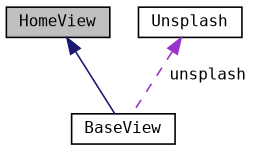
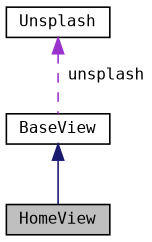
  digraph {
    fontname="DejaVu Sans Mono"
    node [color=black fillcolor=white fontname="DejaVu Sans Mono" fontsize=10 shape=record style=filled]
    edge [dir=back fontname="DejaVu Sans Mono" fontsize=10 labelfontname=Helvetica labelfontsize=10]
    n1 [fillcolor=grey75 fontcolor=black height=0.2 label=HomeView width=0.4]
    n2 [height=0.2 label=BaseView width=0.4]
    n3 [height=0.2 label=Unsplash width=0.4]
-   n1 -> n2 [color=midnightblue style=solid]
+   n2 -> n1 [color=midnightblue style=solid]
    n3 -> n2 [color=darkorchid3 label=" unsplash" style=dashed]
  }
